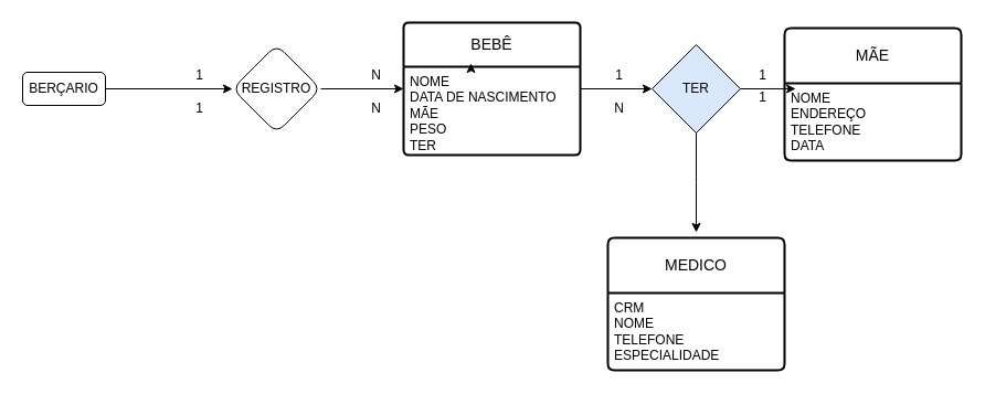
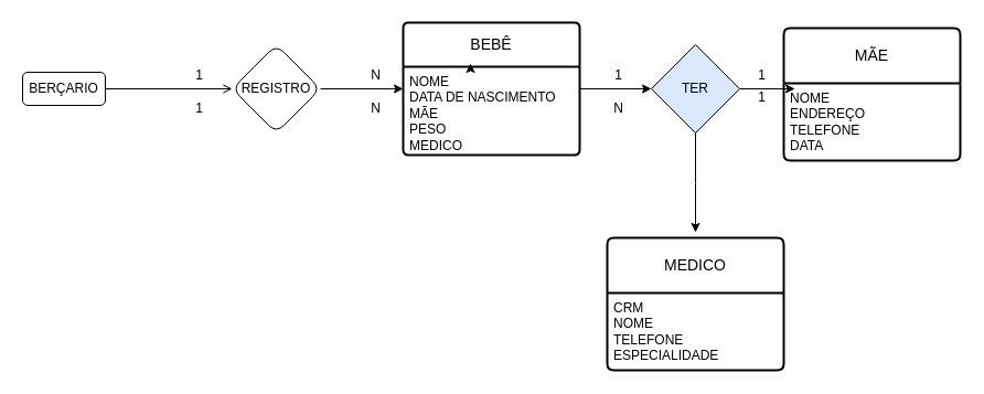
  <mxCell id="0" />
  <mxCell id="1" parent="0" />
- <mxCell id="2" value="" style="edgeStyle=orthogonalEdgeStyle;rounded=0;orthogonalLoop=1;jettySize=auto;html=1;" edge="1" parent="1" source="3" target="5"><mxGeometry relative="1" as="geometry" /></mxCell>
+ <mxCell id="2" value="" style="edgeStyle=orthogonalEdgeStyle;rounded=0;orthogonalLoop=1;jettySize=auto;html=1;endArrow=open;" edge="1" parent="1" source="3" target="5"><mxGeometry relative="1" as="geometry" /></mxCell>
  <mxCell id="3" value="BERÇARIO" style="rounded=1;whiteSpace=wrap;html=1;" vertex="1" parent="1"><mxGeometry x="20" y="65" width="75" height="30" as="geometry" /></mxCell>
  <mxCell id="4" style="edgeStyle=orthogonalEdgeStyle;rounded=0;orthogonalLoop=1;jettySize=auto;html=1;exitX=1;exitY=0.5;exitDx=0;exitDy=0;entryX=0;entryY=0.25;entryDx=0;entryDy=0;" edge="1" parent="1" source="5" target="9"><mxGeometry relative="1" as="geometry" /></mxCell>
  <mxCell id="5" value="REGISTRO" style="rhombus;whiteSpace=wrap;html=1;rounded=1;" vertex="1" parent="1"><mxGeometry x="210" y="40" width="80" height="80" as="geometry" /></mxCell>
  <mxCell id="6" value="1" style="text;html=1;align=center;verticalAlign=middle;resizable=0;points=[];autosize=1;strokeColor=none;fillColor=none;" vertex="1" parent="1"><mxGeometry x="165" y="53" width="30" height="30" as="geometry" /></mxCell>
  <mxCell id="7" value="1" style="text;html=1;align=center;verticalAlign=middle;resizable=0;points=[];autosize=1;strokeColor=none;fillColor=none;" vertex="1" parent="1"><mxGeometry x="165" y="83" width="30" height="30" as="geometry" /></mxCell>
  <mxCell id="8" value="BEBÊ" style="swimlane;childLayout=stackLayout;horizontal=1;startSize=40;horizontalStack=0;rounded=1;fontSize=14;fontStyle=0;strokeWidth=2;resizeParent=0;resizeLast=1;shadow=0;dashed=0;align=center;arcSize=4;whiteSpace=wrap;html=1;" vertex="1" parent="1"><mxGeometry x="365" y="20" width="160" height="120" as="geometry" /></mxCell>
- <mxCell id="9" value="&lt;div&gt;NOME&lt;/div&gt;&lt;div&gt;DATA DE NASCIMENTO&lt;/div&gt;&lt;div&gt;MÃE&lt;/div&gt;&lt;div&gt;PESO&lt;/div&gt;&lt;div&gt;TER&lt;br&gt;&lt;/div&gt;" style="align=left;strokeColor=none;fillColor=none;spacingLeft=4;fontSize=12;verticalAlign=top;resizable=0;rotatable=0;part=1;html=1;" vertex="1" parent="8"><mxGeometry y="40" width="160" height="80" as="geometry" /></mxCell>
+ <mxCell id="9" value="&lt;div&gt;NOME&lt;/div&gt;&lt;div&gt;DATA DE NASCIMENTO&lt;/div&gt;&lt;div&gt;MÃE&lt;/div&gt;&lt;div&gt;PESO&lt;/div&gt;&lt;div&gt;MEDICO&lt;br&gt;&lt;/div&gt;" style="align=left;strokeColor=none;fillColor=none;spacingLeft=4;fontSize=12;verticalAlign=top;resizable=0;rotatable=0;part=1;html=1;" vertex="1" parent="8"><mxGeometry y="40" width="160" height="80" as="geometry" /></mxCell>
  <mxCell id="10" style="edgeStyle=orthogonalEdgeStyle;rounded=0;orthogonalLoop=1;jettySize=auto;html=1;exitX=0.25;exitY=0;exitDx=0;exitDy=0;entryX=0.381;entryY=-0.038;entryDx=0;entryDy=0;entryPerimeter=0;" edge="1" parent="8" source="9" target="9"><mxGeometry relative="1" as="geometry" /></mxCell>
  <mxCell id="11" value="N" style="text;html=1;align=center;verticalAlign=middle;resizable=0;points=[];autosize=1;strokeColor=none;fillColor=none;" vertex="1" parent="1"><mxGeometry x="325" y="53" width="30" height="30" as="geometry" /></mxCell>
  <mxCell id="12" value="N" style="text;html=1;align=center;verticalAlign=middle;resizable=0;points=[];autosize=1;strokeColor=none;fillColor=none;" vertex="1" parent="1"><mxGeometry x="325" y="83" width="30" height="30" as="geometry" /></mxCell>
  <mxCell id="13" style="edgeStyle=orthogonalEdgeStyle;rounded=0;orthogonalLoop=1;jettySize=auto;html=1;exitX=1;exitY=0.5;exitDx=0;exitDy=0;entryX=0.063;entryY=0.071;entryDx=0;entryDy=0;entryPerimeter=0;" edge="1" parent="1" source="15" target="20"><mxGeometry relative="1" as="geometry" /></mxCell>
  <mxCell id="14" value="" style="edgeStyle=orthogonalEdgeStyle;rounded=0;orthogonalLoop=1;jettySize=auto;html=1;" edge="1" parent="1" source="15"><mxGeometry relative="1" as="geometry"><mxPoint x="630" y="210" as="targetPoint" /></mxGeometry></mxCell>
  <mxCell id="15" value="TER" style="rhombus;whiteSpace=wrap;html=1;fillColor=#dae8fc;" vertex="1" parent="1"><mxGeometry x="590" y="40" width="80" height="80" as="geometry" /></mxCell>
  <mxCell id="16" style="edgeStyle=orthogonalEdgeStyle;rounded=0;orthogonalLoop=1;jettySize=auto;html=1;exitX=1;exitY=0.25;exitDx=0;exitDy=0;entryX=0;entryY=0.5;entryDx=0;entryDy=0;" edge="1" parent="1" source="9" target="15"><mxGeometry relative="1" as="geometry" /></mxCell>
  <mxCell id="17" value="1" style="text;html=1;align=center;verticalAlign=middle;resizable=0;points=[];autosize=1;strokeColor=none;fillColor=none;" vertex="1" parent="1"><mxGeometry x="545" y="53" width="30" height="30" as="geometry" /></mxCell>
  <mxCell id="18" value="N" style="text;html=1;align=center;verticalAlign=middle;resizable=0;points=[];autosize=1;strokeColor=none;fillColor=none;" vertex="1" parent="1"><mxGeometry x="545" y="83" width="30" height="30" as="geometry" /></mxCell>
  <mxCell id="19" value="MÃE" style="swimlane;childLayout=stackLayout;horizontal=1;startSize=50;horizontalStack=0;rounded=1;fontSize=14;fontStyle=0;strokeWidth=2;resizeParent=0;resizeLast=1;shadow=0;dashed=0;align=center;arcSize=4;whiteSpace=wrap;html=1;" vertex="1" parent="1"><mxGeometry x="710" y="25" width="160" height="120" as="geometry" /></mxCell>
  <mxCell id="20" value="&lt;div&gt;NOME&lt;/div&gt;&lt;div&gt;ENDEREÇO&lt;/div&gt;&lt;div&gt;TELEFONE&lt;/div&gt;&lt;div&gt;DATA&lt;br&gt;&lt;/div&gt;" style="align=left;strokeColor=none;fillColor=none;spacingLeft=4;fontSize=12;verticalAlign=top;resizable=0;rotatable=0;part=1;html=1;" vertex="1" parent="19"><mxGeometry y="50" width="160" height="70" as="geometry" /></mxCell>
  <mxCell id="21" value="1" style="text;html=1;align=center;verticalAlign=middle;resizable=0;points=[];autosize=1;strokeColor=none;fillColor=none;" vertex="1" parent="1"><mxGeometry x="675" y="53" width="30" height="30" as="geometry" /></mxCell>
  <mxCell id="22" value="1" style="text;html=1;align=center;verticalAlign=middle;resizable=0;points=[];autosize=1;strokeColor=none;fillColor=none;" vertex="1" parent="1"><mxGeometry x="675" y="73" width="30" height="30" as="geometry" /></mxCell>
  <mxCell id="23" value="MEDICO" style="swimlane;childLayout=stackLayout;horizontal=1;startSize=50;horizontalStack=0;rounded=1;fontSize=14;fontStyle=0;strokeWidth=2;resizeParent=0;resizeLast=1;shadow=0;dashed=0;align=center;arcSize=4;whiteSpace=wrap;html=1;" vertex="1" parent="1"><mxGeometry x="550" y="215" width="160" height="120" as="geometry" /></mxCell>
  <mxCell id="24" value="&lt;div&gt;CRM&lt;/div&gt;&lt;div&gt;NOME&lt;/div&gt;&lt;div&gt;TELEFONE&lt;/div&gt;&lt;div&gt;ESPECIALIDADE&lt;br&gt;&lt;/div&gt;" style="align=left;strokeColor=none;fillColor=none;spacingLeft=4;fontSize=12;verticalAlign=top;resizable=0;rotatable=0;part=1;html=1;" vertex="1" parent="23"><mxGeometry y="50" width="160" height="70" as="geometry" /></mxCell>
